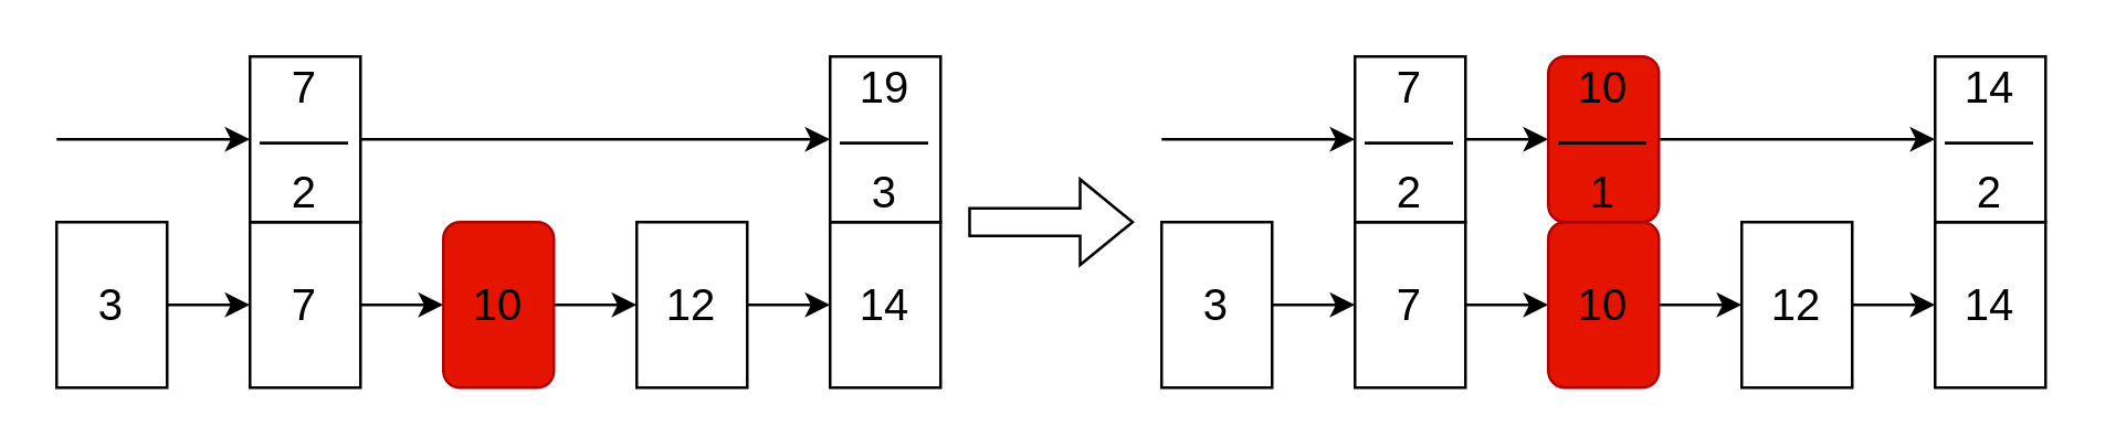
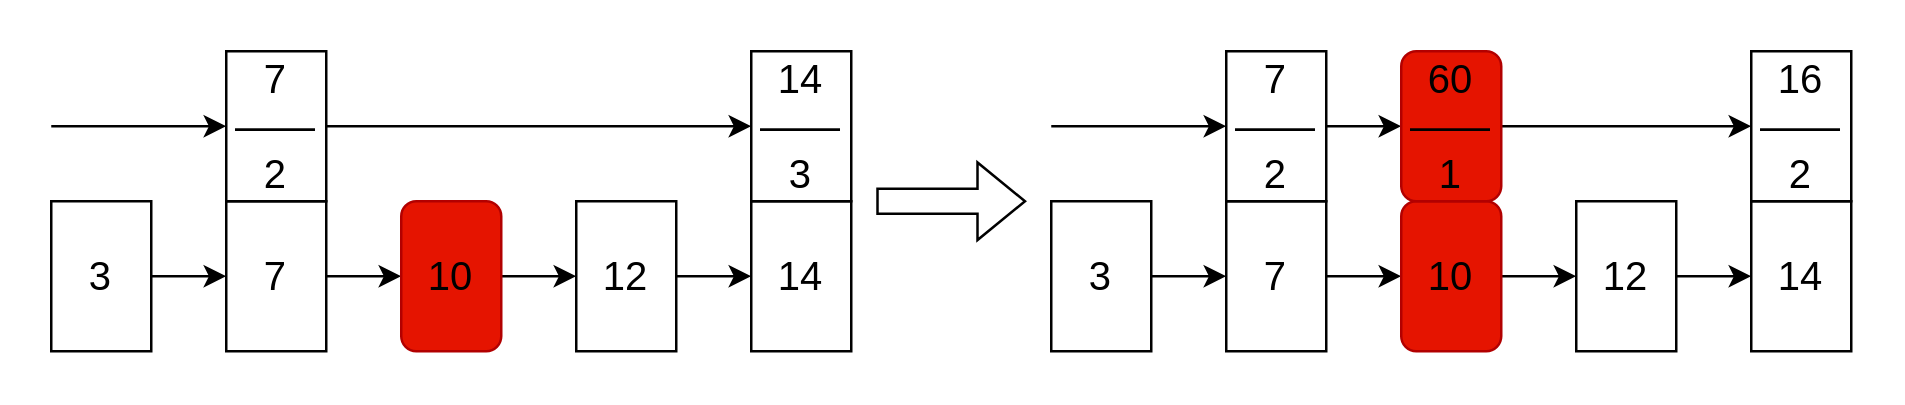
  <mxCell id="0" />
  <mxCell id="1" parent="0" />
  <mxCell id="2" style="edgeStyle=orthogonalEdgeStyle;rounded=0;orthogonalLoop=1;jettySize=auto;html=1;exitX=1;exitY=0.5;exitDx=0;exitDy=0;entryX=0;entryY=0.5;entryDx=0;entryDy=0;fontSize=16;" edge="1" parent="1" source="3" target="5"><mxGeometry relative="1" as="geometry" /></mxCell>
  <mxCell id="3" value="3" style="rounded=0;whiteSpace=wrap;html=1;fontSize=16;" parent="1" vertex="1"><mxGeometry x="20" y="80" width="40" height="60" as="geometry" /></mxCell>
  <mxCell id="4" style="edgeStyle=orthogonalEdgeStyle;rounded=0;orthogonalLoop=1;jettySize=auto;html=1;exitX=1;exitY=0.5;exitDx=0;exitDy=0;fontSize=16;" edge="1" parent="1" source="5" target="10"><mxGeometry relative="1" as="geometry" /></mxCell>
  <mxCell id="5" value="7" style="rounded=0;whiteSpace=wrap;html=1;fontSize=16;" parent="1" vertex="1"><mxGeometry x="90" y="80" width="40" height="60" as="geometry" /></mxCell>
  <mxCell id="6" style="edgeStyle=orthogonalEdgeStyle;rounded=0;orthogonalLoop=1;jettySize=auto;html=1;exitX=1;exitY=0.5;exitDx=0;exitDy=0;fontSize=16;" edge="1" parent="1" source="7" target="8"><mxGeometry relative="1" as="geometry" /></mxCell>
  <mxCell id="7" value="12" style="rounded=0;whiteSpace=wrap;html=1;fontSize=16;" parent="1" vertex="1"><mxGeometry x="230" y="80" width="40" height="60" as="geometry" /></mxCell>
  <mxCell id="8" value="14" style="rounded=0;whiteSpace=wrap;html=1;fontSize=16;" parent="1" vertex="1"><mxGeometry x="300" y="80" width="40" height="60" as="geometry" /></mxCell>
  <mxCell id="9" style="edgeStyle=orthogonalEdgeStyle;rounded=0;orthogonalLoop=1;jettySize=auto;html=1;exitX=1;exitY=0.5;exitDx=0;exitDy=0;entryX=0;entryY=0.5;entryDx=0;entryDy=0;fontSize=16;" edge="1" parent="1" source="10" target="7"><mxGeometry relative="1" as="geometry" /></mxCell>
  <mxCell id="10" value="10" style="rounded=1;whiteSpace=wrap;html=1;shadow=0;glass=0;fontSize=16;labelBackgroundColor=none;fillColor=#e51400;fontColor=#000000;strokeColor=#B20000;" vertex="1" parent="1"><mxGeometry x="160" y="80" width="40" height="60" as="geometry" /></mxCell>
  <mxCell id="11" style="edgeStyle=orthogonalEdgeStyle;rounded=0;orthogonalLoop=1;jettySize=auto;html=1;exitX=1;exitY=0.5;exitDx=0;exitDy=0;entryX=0;entryY=0.5;entryDx=0;entryDy=0;fontSize=16;" edge="1" parent="1" source="12" target="13"><mxGeometry relative="1" as="geometry" /></mxCell>
  <mxCell id="12" value="7&lt;br style=&quot;font-size: 16px;&quot;&gt;——&lt;br style=&quot;font-size: 16px;&quot;&gt;2" style="rounded=0;whiteSpace=wrap;html=1;fontSize=16;" vertex="1" parent="1"><mxGeometry x="90" y="20" width="40" height="60" as="geometry" /></mxCell>
- <mxCell id="13" value="19&lt;br style=&quot;font-size: 16px;&quot;&gt;——&lt;br style=&quot;font-size: 16px;&quot;&gt;3" style="rounded=0;whiteSpace=wrap;html=1;fontSize=16;" vertex="1" parent="1"><mxGeometry x="300" y="20" width="40" height="60" as="geometry" /></mxCell>
+ <mxCell id="13" value="14&lt;br style=&quot;font-size: 16px;&quot;&gt;——&lt;br style=&quot;font-size: 16px;&quot;&gt;3" style="rounded=0;whiteSpace=wrap;html=1;fontSize=16;" vertex="1" parent="1"><mxGeometry x="300" y="20" width="40" height="60" as="geometry" /></mxCell>
  <mxCell id="14" value="" style="endArrow=classic;html=1;rounded=0;entryX=0;entryY=0.5;entryDx=0;entryDy=0;fontSize=16;" edge="1" parent="1" target="12"><mxGeometry width="50" height="50" relative="1" as="geometry"><mxPoint x="20" y="50" as="sourcePoint" /><mxPoint x="110" y="120" as="targetPoint" /></mxGeometry></mxCell>
  <mxCell id="15" style="edgeStyle=orthogonalEdgeStyle;rounded=0;orthogonalLoop=1;jettySize=auto;html=1;exitX=1;exitY=0.5;exitDx=0;exitDy=0;entryX=0;entryY=0.5;entryDx=0;entryDy=0;fontSize=16;" edge="1" parent="1" source="16" target="18"><mxGeometry relative="1" as="geometry" /></mxCell>
  <mxCell id="16" value="3" style="rounded=0;whiteSpace=wrap;html=1;fontSize=16;" vertex="1" parent="1"><mxGeometry x="420" y="80" width="40" height="60" as="geometry" /></mxCell>
  <mxCell id="17" style="edgeStyle=orthogonalEdgeStyle;rounded=0;orthogonalLoop=1;jettySize=auto;html=1;exitX=1;exitY=0.5;exitDx=0;exitDy=0;fontSize=16;" edge="1" parent="1" source="18" target="23"><mxGeometry relative="1" as="geometry" /></mxCell>
  <mxCell id="18" value="7" style="rounded=0;whiteSpace=wrap;html=1;fontSize=16;" vertex="1" parent="1"><mxGeometry x="490" y="80" width="40" height="60" as="geometry" /></mxCell>
  <mxCell id="19" style="edgeStyle=orthogonalEdgeStyle;rounded=0;orthogonalLoop=1;jettySize=auto;html=1;exitX=1;exitY=0.5;exitDx=0;exitDy=0;fontSize=16;" edge="1" parent="1" source="20" target="21"><mxGeometry relative="1" as="geometry" /></mxCell>
  <mxCell id="20" value="12" style="rounded=0;whiteSpace=wrap;html=1;fontSize=16;" vertex="1" parent="1"><mxGeometry x="630" y="80" width="40" height="60" as="geometry" /></mxCell>
  <mxCell id="21" value="14" style="rounded=0;whiteSpace=wrap;html=1;fontSize=16;" vertex="1" parent="1"><mxGeometry x="700" y="80" width="40" height="60" as="geometry" /></mxCell>
  <mxCell id="22" style="edgeStyle=orthogonalEdgeStyle;rounded=0;orthogonalLoop=1;jettySize=auto;html=1;exitX=1;exitY=0.5;exitDx=0;exitDy=0;entryX=0;entryY=0.5;entryDx=0;entryDy=0;fontSize=16;" edge="1" parent="1" source="23" target="20"><mxGeometry relative="1" as="geometry" /></mxCell>
  <mxCell id="23" value="10" style="rounded=1;whiteSpace=wrap;html=1;shadow=0;glass=0;fontSize=16;fillColor=#e51400;fontColor=#000000;strokeColor=#B20000;" vertex="1" parent="1"><mxGeometry x="560" y="80" width="40" height="60" as="geometry" /></mxCell>
  <mxCell id="24" style="edgeStyle=orthogonalEdgeStyle;rounded=0;orthogonalLoop=1;jettySize=auto;html=1;exitX=1;exitY=0.5;exitDx=0;exitDy=0;entryX=0;entryY=0.5;entryDx=0;entryDy=0;fontSize=16;" edge="1" parent="1" source="25" target="29"><mxGeometry relative="1" as="geometry" /></mxCell>
  <mxCell id="25" value="7&lt;br style=&quot;font-size: 16px;&quot;&gt;——&lt;br style=&quot;font-size: 16px;&quot;&gt;2" style="rounded=0;whiteSpace=wrap;html=1;fontSize=16;" vertex="1" parent="1"><mxGeometry x="490" y="20" width="40" height="60" as="geometry" /></mxCell>
- <mxCell id="26" value="14&lt;br style=&quot;font-size: 16px;&quot;&gt;——&lt;br style=&quot;font-size: 16px;&quot;&gt;2" style="rounded=0;whiteSpace=wrap;html=1;fontSize=16;" vertex="1" parent="1"><mxGeometry x="700" y="20" width="40" height="60" as="geometry" /></mxCell>
+ <mxCell id="26" value="16&lt;br style=&quot;font-size: 16px;&quot;&gt;——&lt;br style=&quot;font-size: 16px;&quot;&gt;2" style="rounded=0;whiteSpace=wrap;html=1;fontSize=16;" vertex="1" parent="1"><mxGeometry x="700" y="20" width="40" height="60" as="geometry" /></mxCell>
  <mxCell id="27" value="" style="endArrow=classic;html=1;rounded=0;entryX=0;entryY=0.5;entryDx=0;entryDy=0;fontSize=16;" edge="1" parent="1" target="25"><mxGeometry width="50" height="50" relative="1" as="geometry"><mxPoint x="420" y="50" as="sourcePoint" /><mxPoint x="510" y="120" as="targetPoint" /></mxGeometry></mxCell>
  <mxCell id="28" style="edgeStyle=orthogonalEdgeStyle;rounded=0;orthogonalLoop=1;jettySize=auto;html=1;exitX=1;exitY=0.5;exitDx=0;exitDy=0;entryX=0;entryY=0.5;entryDx=0;entryDy=0;fontSize=16;" edge="1" parent="1" source="29" target="26"><mxGeometry relative="1" as="geometry" /></mxCell>
- <mxCell id="29" value="10&lt;br style=&quot;font-size: 16px;&quot;&gt;——&lt;br style=&quot;font-size: 16px;&quot;&gt;1" style="rounded=1;whiteSpace=wrap;html=1;shadow=0;glass=0;fontSize=16;fillColor=#e51400;fontColor=#000000;strokeColor=#B20000;" vertex="1" parent="1"><mxGeometry x="560" y="20" width="40" height="60" as="geometry" /></mxCell>
+ <mxCell id="29" value="60&lt;br style=&quot;font-size: 16px;&quot;&gt;——&lt;br style=&quot;font-size: 16px;&quot;&gt;1" style="rounded=1;whiteSpace=wrap;html=1;shadow=0;glass=0;fontSize=16;fillColor=#e51400;fontColor=#000000;strokeColor=#B20000;" vertex="1" parent="1"><mxGeometry x="560" y="20" width="40" height="60" as="geometry" /></mxCell>
  <mxCell id="30" value="" style="shape=flexArrow;endArrow=classic;html=1;rounded=0;fontSize=16;" edge="1" parent="1"><mxGeometry width="50" height="50" relative="1" as="geometry"><mxPoint x="350" y="80" as="sourcePoint" /><mxPoint x="410" y="80" as="targetPoint" /></mxGeometry></mxCell>
